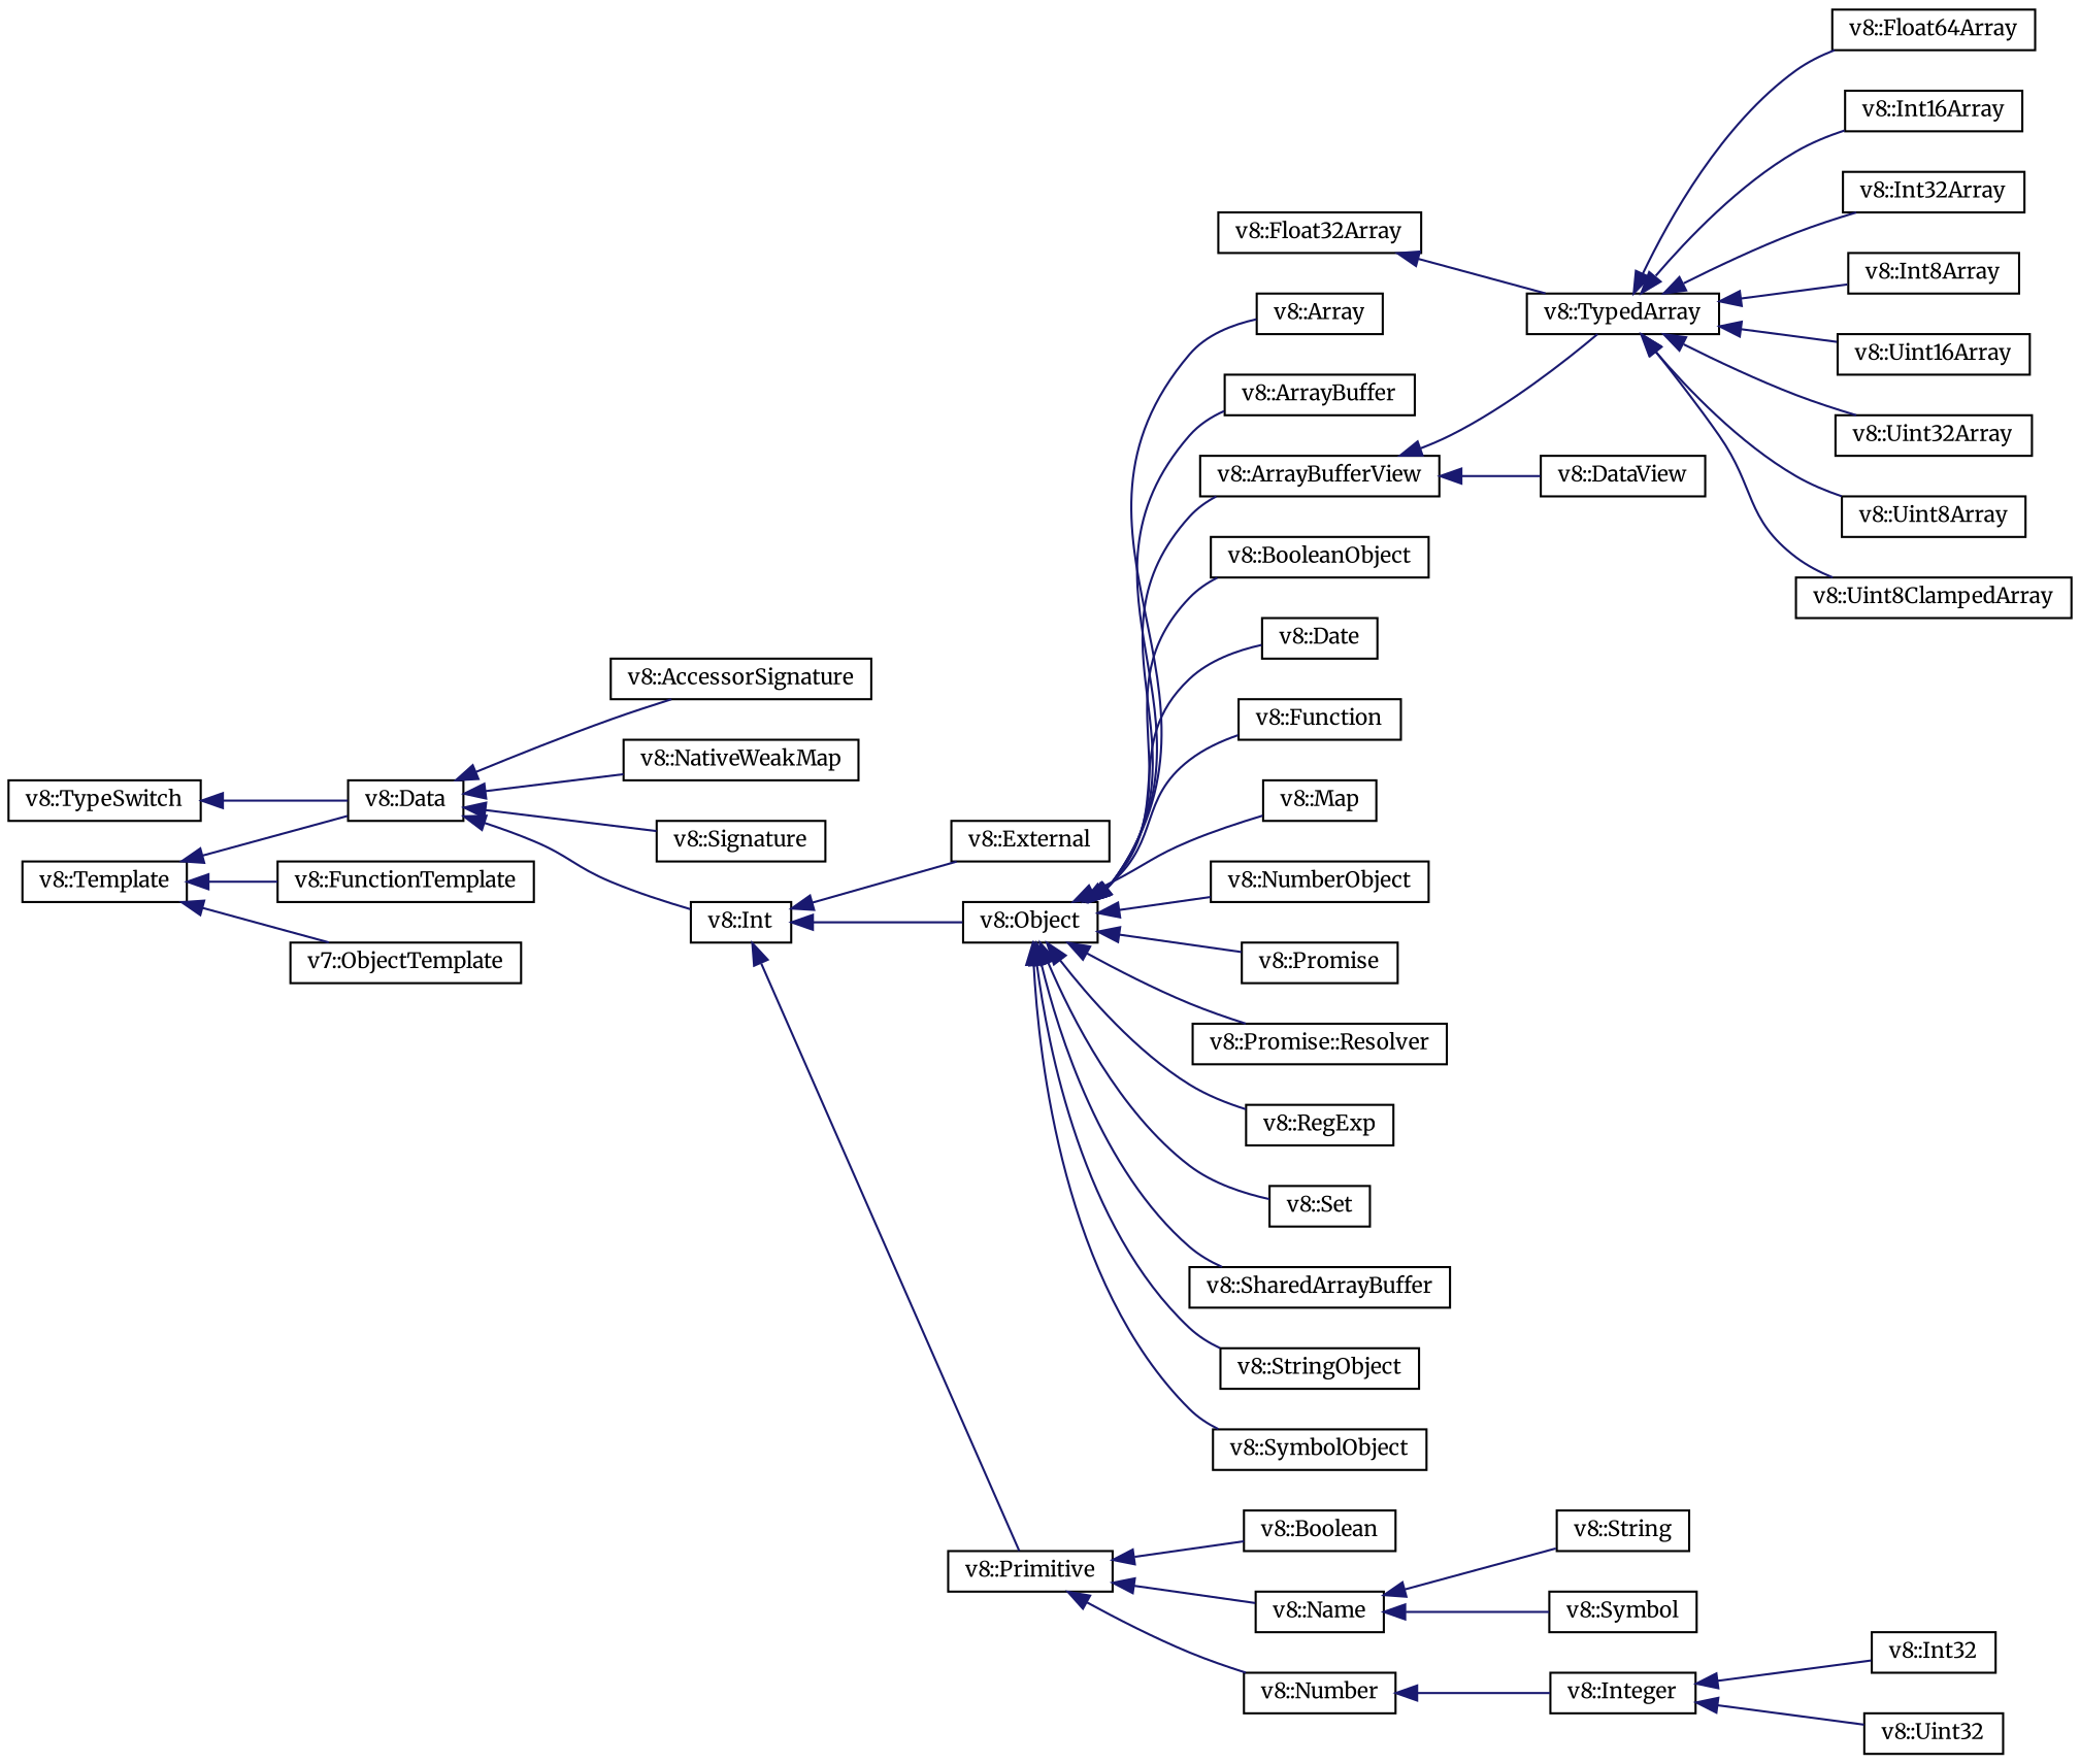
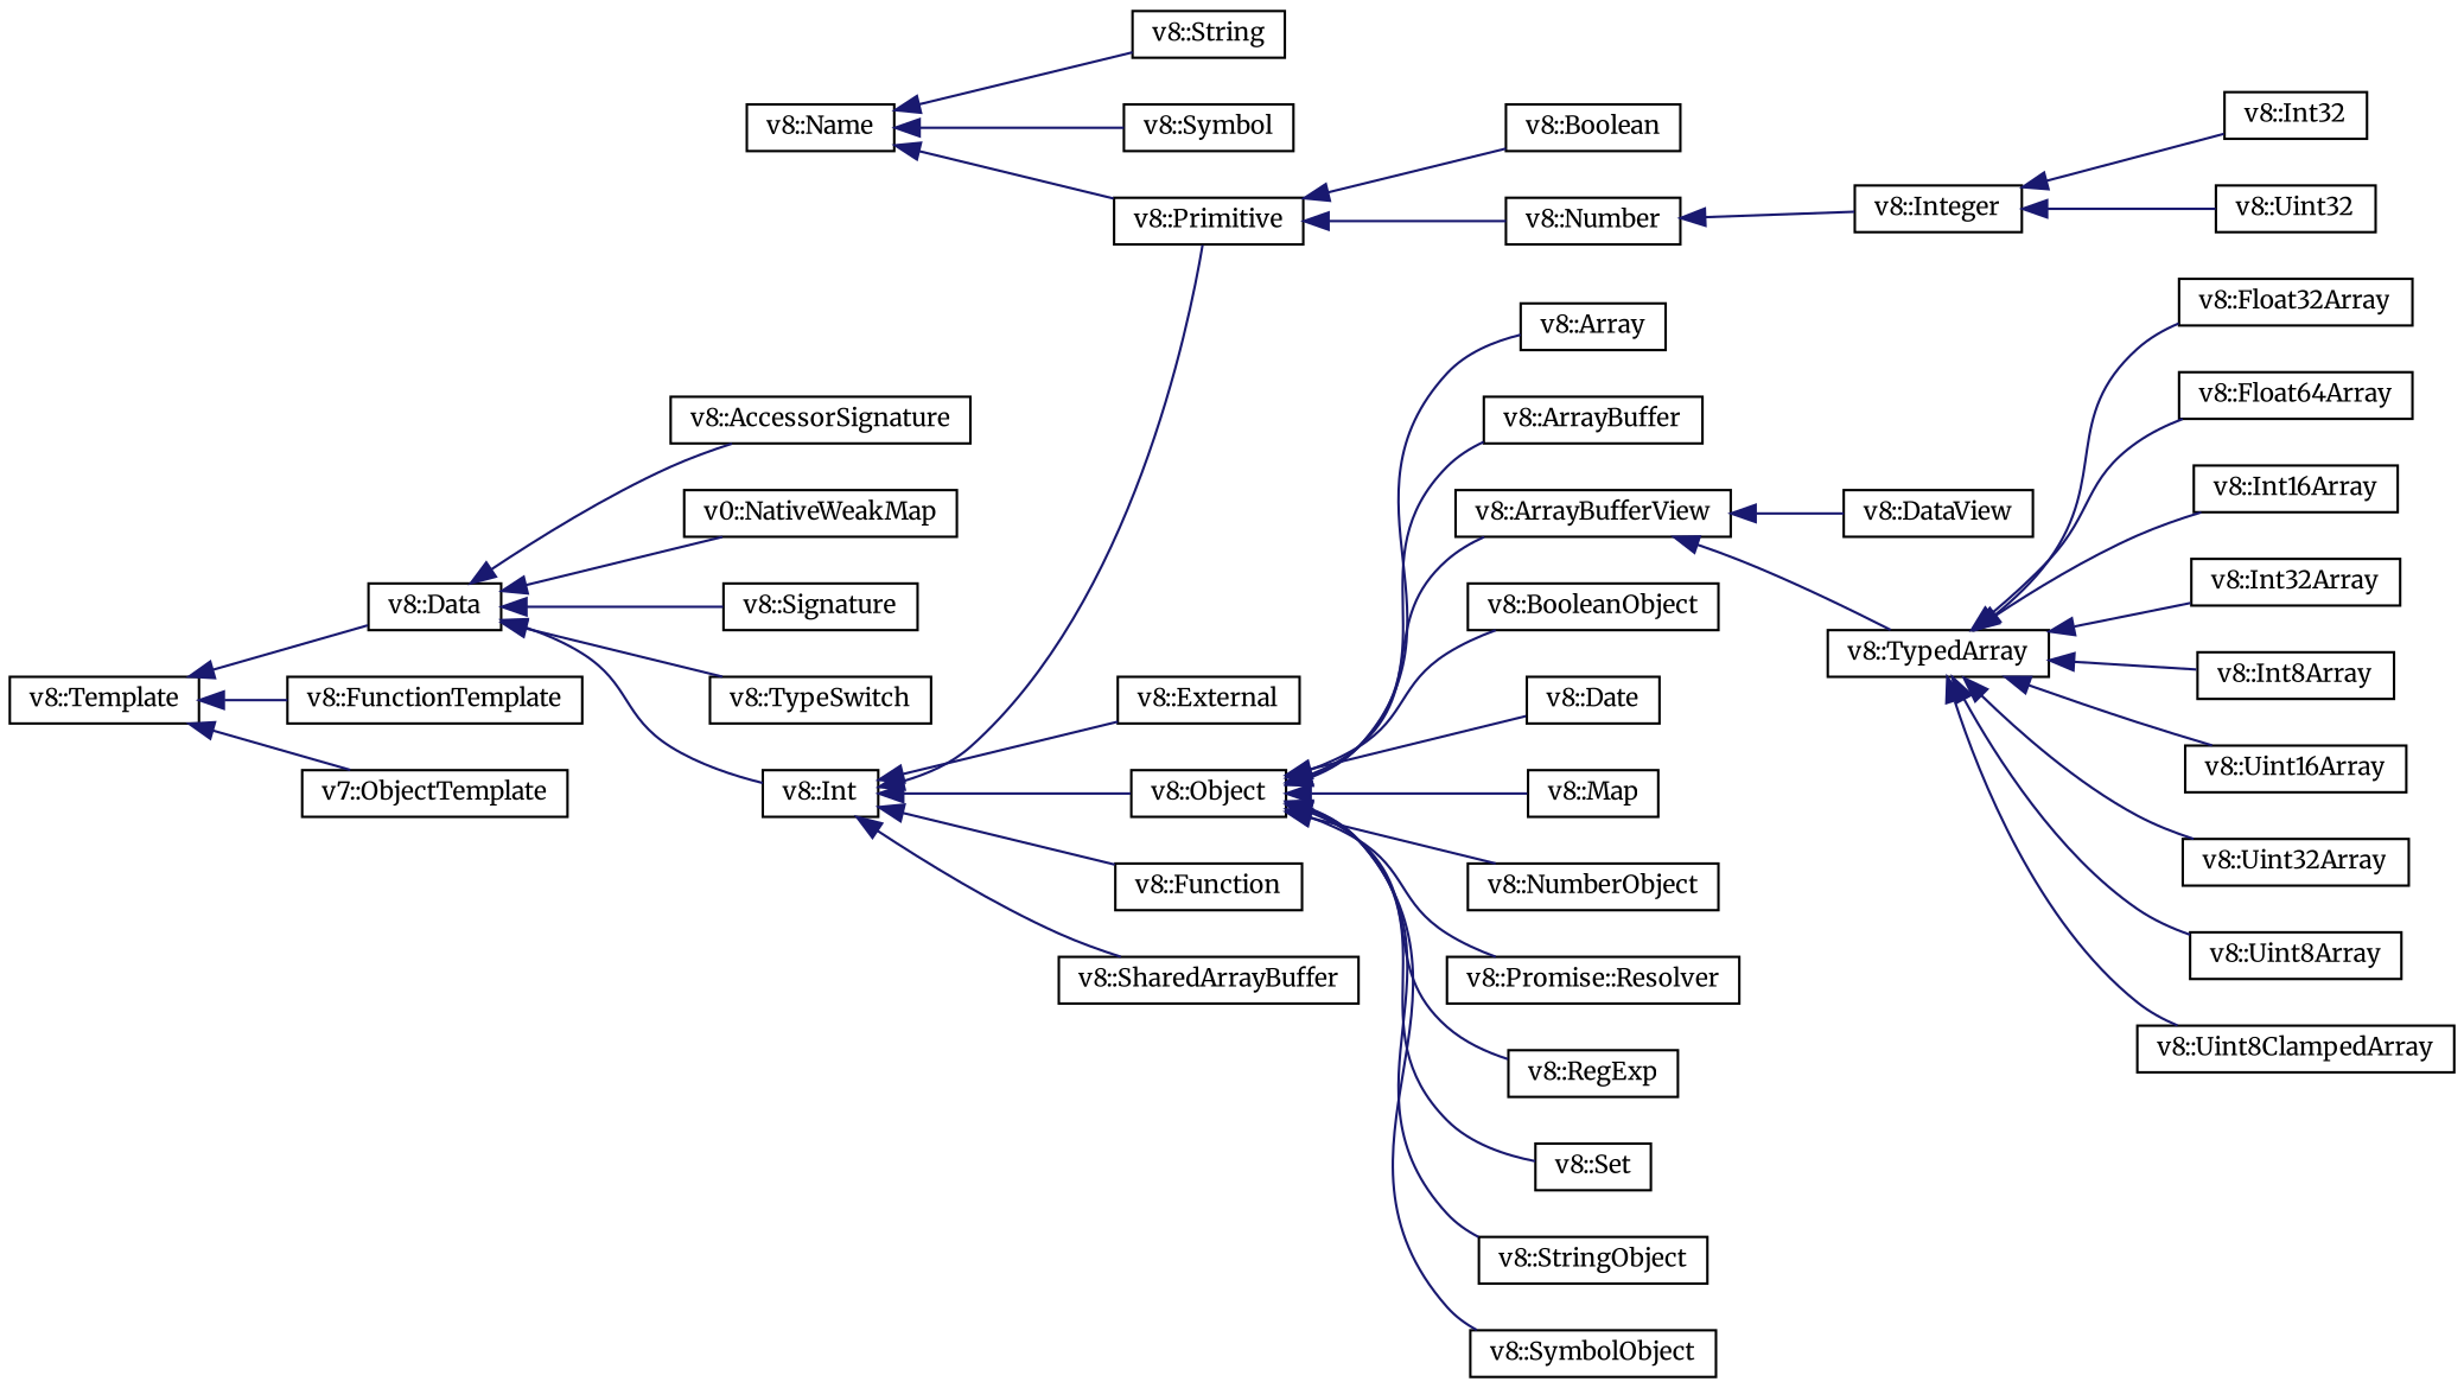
  digraph {
    fontname=Merriweather
    rankdir=LR
    node [color=black fillcolor=white fontname=Merriweather fontsize=10 shape=record style=filled]
    edge [color=midnightblue dir=back fontname=Merriweather fontsize=10 labelfontname=Helvetica labelfontsize=10 style=solid]
    n1 [height=0.2 label="v8::Data" width=0.4]
    n2 [height=0.2 label="v8::AccessorSignature" width=0.4]
-   n3 [height=0.2 label="v8::NativeWeakMap" width=0.4]
+   n3 [height=0.2 label="v0::NativeWeakMap" width=0.4]
    n4 [height=0.2 label="v8::Signature" width=0.4]
    n5 [height=0.2 label="v8::TypeSwitch" width=0.4]
    n6 [height=0.2 label="v8::Int" width=0.4]
    n7 [height=0.2 label="v8::Template" width=0.4]
    n8 [height=0.2 label="v8::FunctionTemplate" width=0.4]
    n9 [height=0.2 label="v7::ObjectTemplate" width=0.4]
    n10 [height=0.2 label="v8::External" width=0.4]
    n11 [height=0.2 label="v8::Object" width=0.4]
    n12 [height=0.2 label="v8::Primitive" width=0.4]
    n13 [height=0.2 label="v8::Array" width=0.4]
    n14 [height=0.2 label="v8::ArrayBuffer" width=0.4]
    n15 [height=0.2 label="v8::ArrayBufferView" width=0.4]
    n16 [height=0.2 label="v8::BooleanObject" width=0.4]
    n17 [height=0.2 label="v8::Date" width=0.4]
    n18 [height=0.2 label="v8::Function" width=0.4]
    n19 [height=0.2 label="v8::Map" width=0.4]
    n20 [height=0.2 label="v8::NumberObject" width=0.4]
-   n21 [height=0.2 label="v8::Promise" width=0.4]
    n22 [height=0.2 label="v8::Promise::Resolver" width=0.4]
    n23 [height=0.2 label="v8::RegExp" width=0.4]
    n24 [height=0.2 label="v8::Set" width=0.4]
    n25 [height=0.2 label="v8::SharedArrayBuffer" width=0.4]
    n26 [height=0.2 label="v8::StringObject" width=0.4]
    n27 [height=0.2 label="v8::SymbolObject" width=0.4]
    n28 [height=0.2 label="v8::Boolean" width=0.4]
    n29 [height=0.2 label="v8::Name" width=0.4]
    n30 [height=0.2 label="v8::Number" width=0.4]
    n31 [height=0.2 label="v8::DataView" width=0.4]
    n32 [height=0.2 label="v8::TypedArray" width=0.4]
    n33 [height=0.2 label="v8::Float32Array" width=0.4]
    n34 [height=0.2 label="v8::Float64Array" width=0.4]
    n35 [height=0.2 label="v8::Int16Array" width=0.4]
    n36 [height=0.2 label="v8::Int32Array" width=0.4]
    n37 [height=0.2 label="v8::Int8Array" width=0.4]
    n38 [height=0.2 label="v8::Uint16Array" width=0.4]
    n39 [height=0.2 label="v8::Uint32Array" width=0.4]
    n40 [height=0.2 label="v8::Uint8Array" width=0.4]
    n41 [height=0.2 label="v8::Uint8ClampedArray" width=0.4]
    n42 [height=0.2 label="v8::String" width=0.4]
    n43 [height=0.2 label="v8::Symbol" width=0.4]
    n44 [height=0.2 label="v8::Integer" width=0.4]
    n45 [height=0.2 label="v8::Int32" width=0.4]
    n46 [height=0.2 label="v8::Uint32" width=0.4]
    n1 -> n2
    n1 -> n3
    n1 -> n4
-   n5 -> n1
+   n1 -> n5
    n1 -> n6
    n6 -> n10
    n6 -> n11
    n6 -> n12
    n7 -> n1
    n7 -> n8
    n7 -> n9
    n11 -> n13
    n11 -> n14
    n11 -> n15
    n11 -> n16
    n11 -> n17
-   n11 -> n18
+   n6 -> n18
    n11 -> n19
    n11 -> n20
-   n11 -> n21
    n11 -> n22
    n11 -> n23
    n11 -> n24
-   n11 -> n25
+   n6 -> n25
    n11 -> n26
    n11 -> n27
    n12 -> n28
-   n12 -> n29
+   n29 -> n12
    n12 -> n30
    n15 -> n31
    n15 -> n32
    n29 -> n42
    n29 -> n43
    n30 -> n44
-   n33 -> n32
+   n32 -> n33
    n32 -> n34
    n32 -> n35
    n32 -> n36
    n32 -> n37
    n32 -> n38
    n32 -> n39
    n32 -> n40
    n32 -> n41
    n44 -> n45
    n44 -> n46
  }
